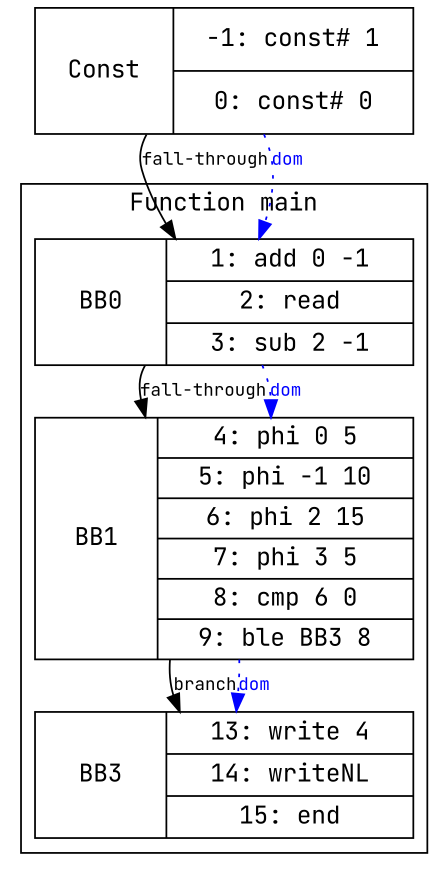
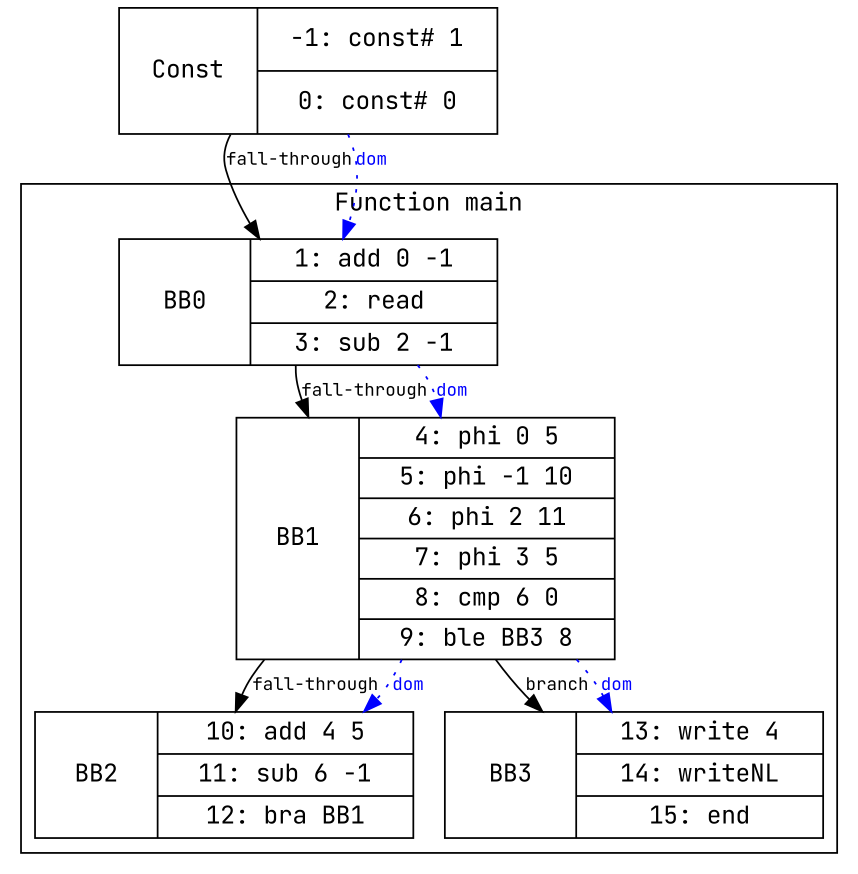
  digraph {
    fontname="JetBrains Mono"
    node [fontname="JetBrains Mono" shape=record]
    edge [fontname="JetBrains Mono" fontsize=10]
    n1 [height=1.0 label="BB0 | {1: add 0 -1 | 2: read | 3: sub 2 -1}" width=3.0]
-   n2 [height=1.0 label="BB1 | {4: phi 0 5 | 5: phi -1 10 | 6: phi 2 15 | 7: phi 3 5 | 8: cmp 6 0 | 9: ble BB3 8}" width=3.0]
+   n2 [height=1.0 label="BB1 | {4: phi 0 5 | 5: phi -1 10 | 6: phi 2 11 | 7: phi 3 5 | 8: cmp 6 0 | 9: ble BB3 8}" width=3.0]
+   n3 [height=1.0 label="BB2 | {10: add 4 5 | 11: sub 6 -1 | 12: bra BB1}" width=3.0]
    n4 [height=1.0 label="BB3 | {13: write 4 | 14: writeNL | 15: end}" width=3.0]
    n5 [height=1.0 label="Const | {-1: const# 1 | 0: const# 0}" width=3.0]
    subgraph cluster_1 {
      label="Function main"
      nodesep=0.5
      rankdir=TB
      ranksep=1.0
      n1
      n2
+     n3
      n4
    }
    subgraph sub_2 {
      n1
      n5
    }
    n1 -> n2 [label="fall-through"]
    n1 -> n2 [color=blue fontcolor=blue label=dom style=dotted]
+   n2 -> n3 [label="fall-through"]
+   n2 -> n3 [color=blue fontcolor=blue label=dom style=dotted]
    n2 -> n4 [label=branch]
    n2 -> n4 [color=blue fontcolor=blue label=dom style=dotted]
    n5 -> n1 [label="fall-through"]
    n5 -> n1 [color=blue fontcolor=blue label=dom style=dotted]
  }
